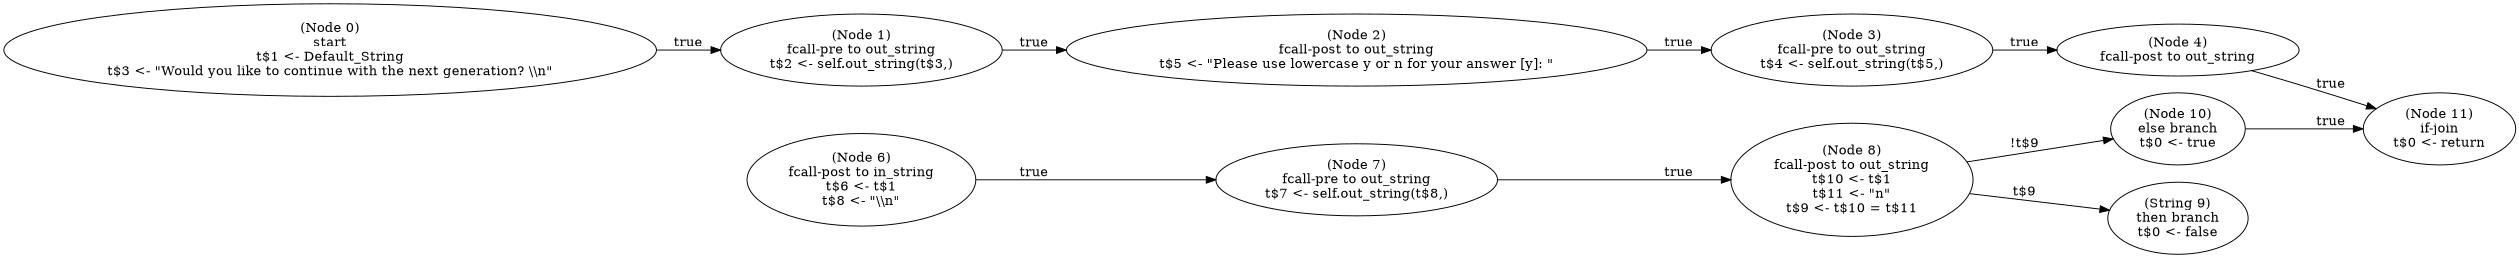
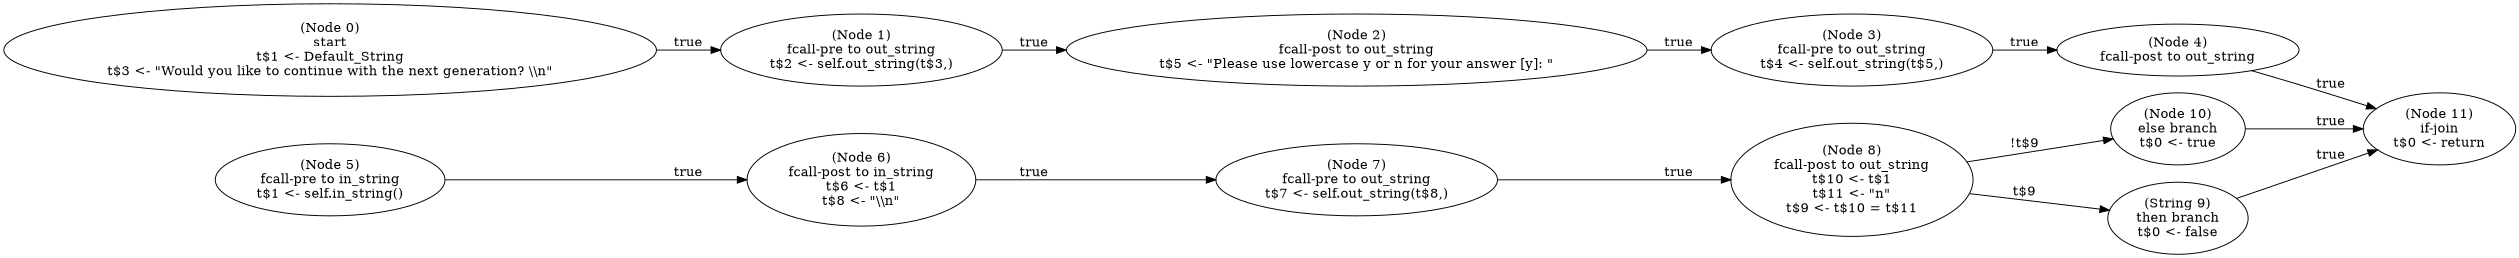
  digraph {
    rankdir=LR
    n1 [label="(Node 0)\nstart\nt$1 <- Default_String\nt$3 <- \"Would you like to continue with the next generation? \\\\n\"\n"]
    n2 [label="(Node 1)\nfcall-pre to out_string\nt$2 <- self.out_string(t$3,)\n"]
    n3 [label="(Node 2)\nfcall-post to out_string\nt$5 <- \"Please use lowercase y or n for your answer [y]: \"\n"]
    n4 [label="(Node 3)\nfcall-pre to out_string\nt$4 <- self.out_string(t$5,)\n"]
    n5 [label="(Node 4)\nfcall-post to out_string\n"]
    n6 [label="(Node 11)\nif-join\nt$0 <- return\n"]
+   n7 [label="(Node 5)\nfcall-pre to in_string\nt$1 <- self.in_string()\n"]
    n8 [label="(Node 6)\nfcall-post to in_string\nt$6 <- t$1\nt$8 <- \"\\\\n\"\n"]
    n9 [label="(Node 7)\nfcall-pre to out_string\nt$7 <- self.out_string(t$8,)\n"]
    n10 [label="(Node 8)\nfcall-post to out_string\nt$10 <- t$1\nt$11 <- \"n\"\nt$9 <- t$10 = t$11\n"]
    n11 [label="(Node 10)\nelse branch\nt$0 <- true\n"]
    n12 [label="(String 9)\nthen branch\nt$0 <- false\n"]
    n1 -> n2 [label=true]
    n2 -> n3 [label=true]
    n3 -> n4 [label=true]
    n4 -> n5 [label=true]
    n5 -> n6 [label=true]
+   n7 -> n8 [label=true]
    n8 -> n9 [label=true]
    n9 -> n10 [label=true]
    n10 -> n11 [label="!t$9"]
    n10 -> n12 [label="t$9"]
    n11 -> n6 [label=true]
+   n12 -> n6 [label=true]
  }
